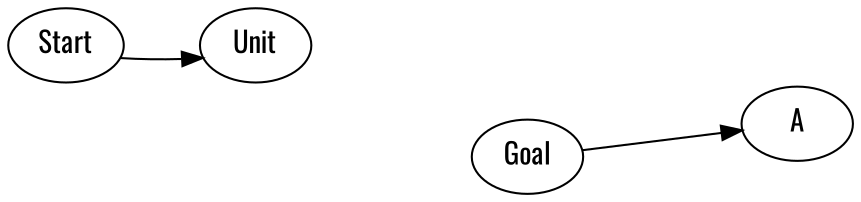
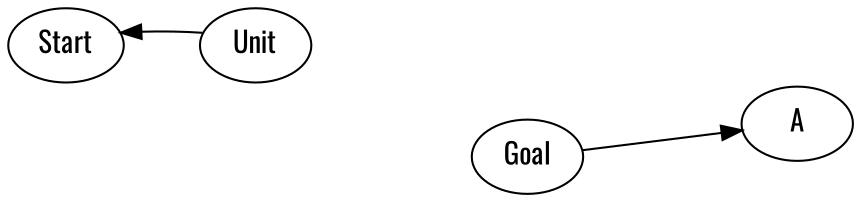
  digraph {
    fontname=Oswald
    rankdir=LR
    node [fontname=Oswald]
    edge [fontname=Oswald]
    Start
    Unit
    n3 [label="Console[A]" style=invis]
    Goal
    A
-   Start -> Unit
+   Unit -> Start
    Unit -> n3 [label=next style=invis]
    n3 -> A [label=eval style=invis]
    Goal -> A
  }
